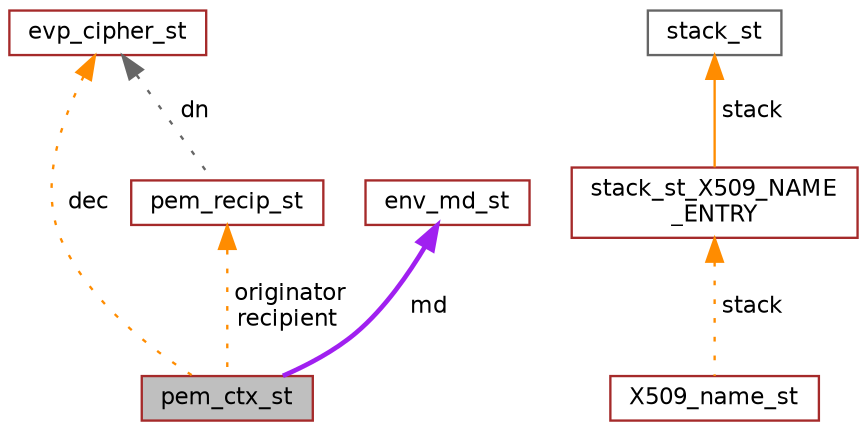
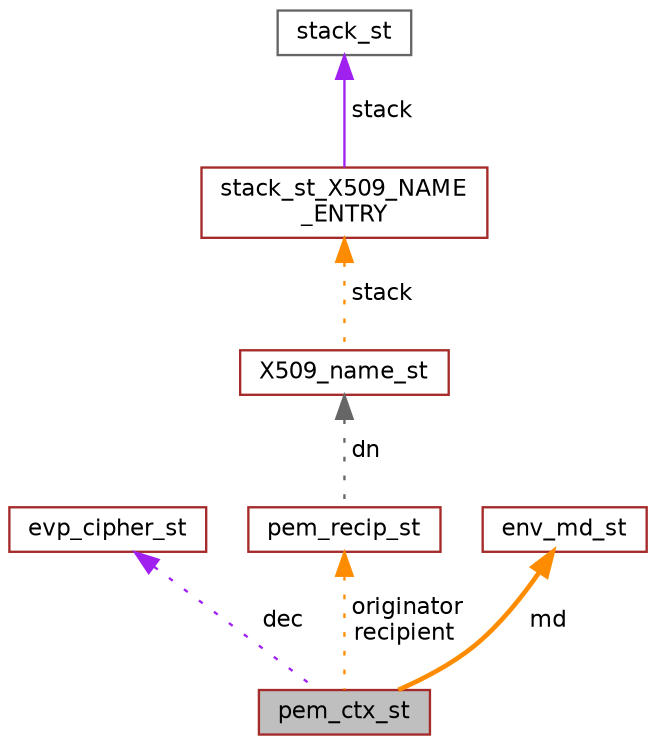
  digraph {
    node [color=brown fillcolor=white fontname=Helvetica fontsize=10 shape=record style=filled]
    edge [color=purple dir=back fontname=Helvetica fontsize=10 labelfontname=Helvetica labelfontsize=10 style=dotted]
    n1 [fillcolor=grey75 fontcolor=black height=0.2 label=pem_ctx_st width=0.4]
    n2 [height=0.2 label=evp_cipher_st width=0.4]
    n3 [height=0.2 label=pem_recip_st width=0.4]
    n4 [height=0.2 label=X509_name_st width=0.4]
    n5 [height=0.2 label="stack_st_X509_NAME\l_ENTRY" width=0.4]
    n6 [color=gray40 height=0.2 label=stack_st width=0.4]
    n7 [height=0.2 label=env_md_st width=0.4]
-   n2 -> n1 [color=darkorange label=" dec"]
+   n2 -> n1 [label=" dec"]
    n3 -> n1 [color=darkorange label=" originator\nrecipient"]
-   n2 -> n3 [color=gray40 label=" dn"]
+   n4 -> n3 [color=gray40 label=" dn"]
    n5 -> n4 [color=darkorange label=" stack"]
-   n6 -> n5 [color=darkorange label=" stack" style=solid]
-   n7 -> n1 [label=" md" style=bold]
+   n6 -> n5 [label=" stack" style=solid]
+   n7 -> n1 [color=darkorange label=" md" style=bold]
  }
